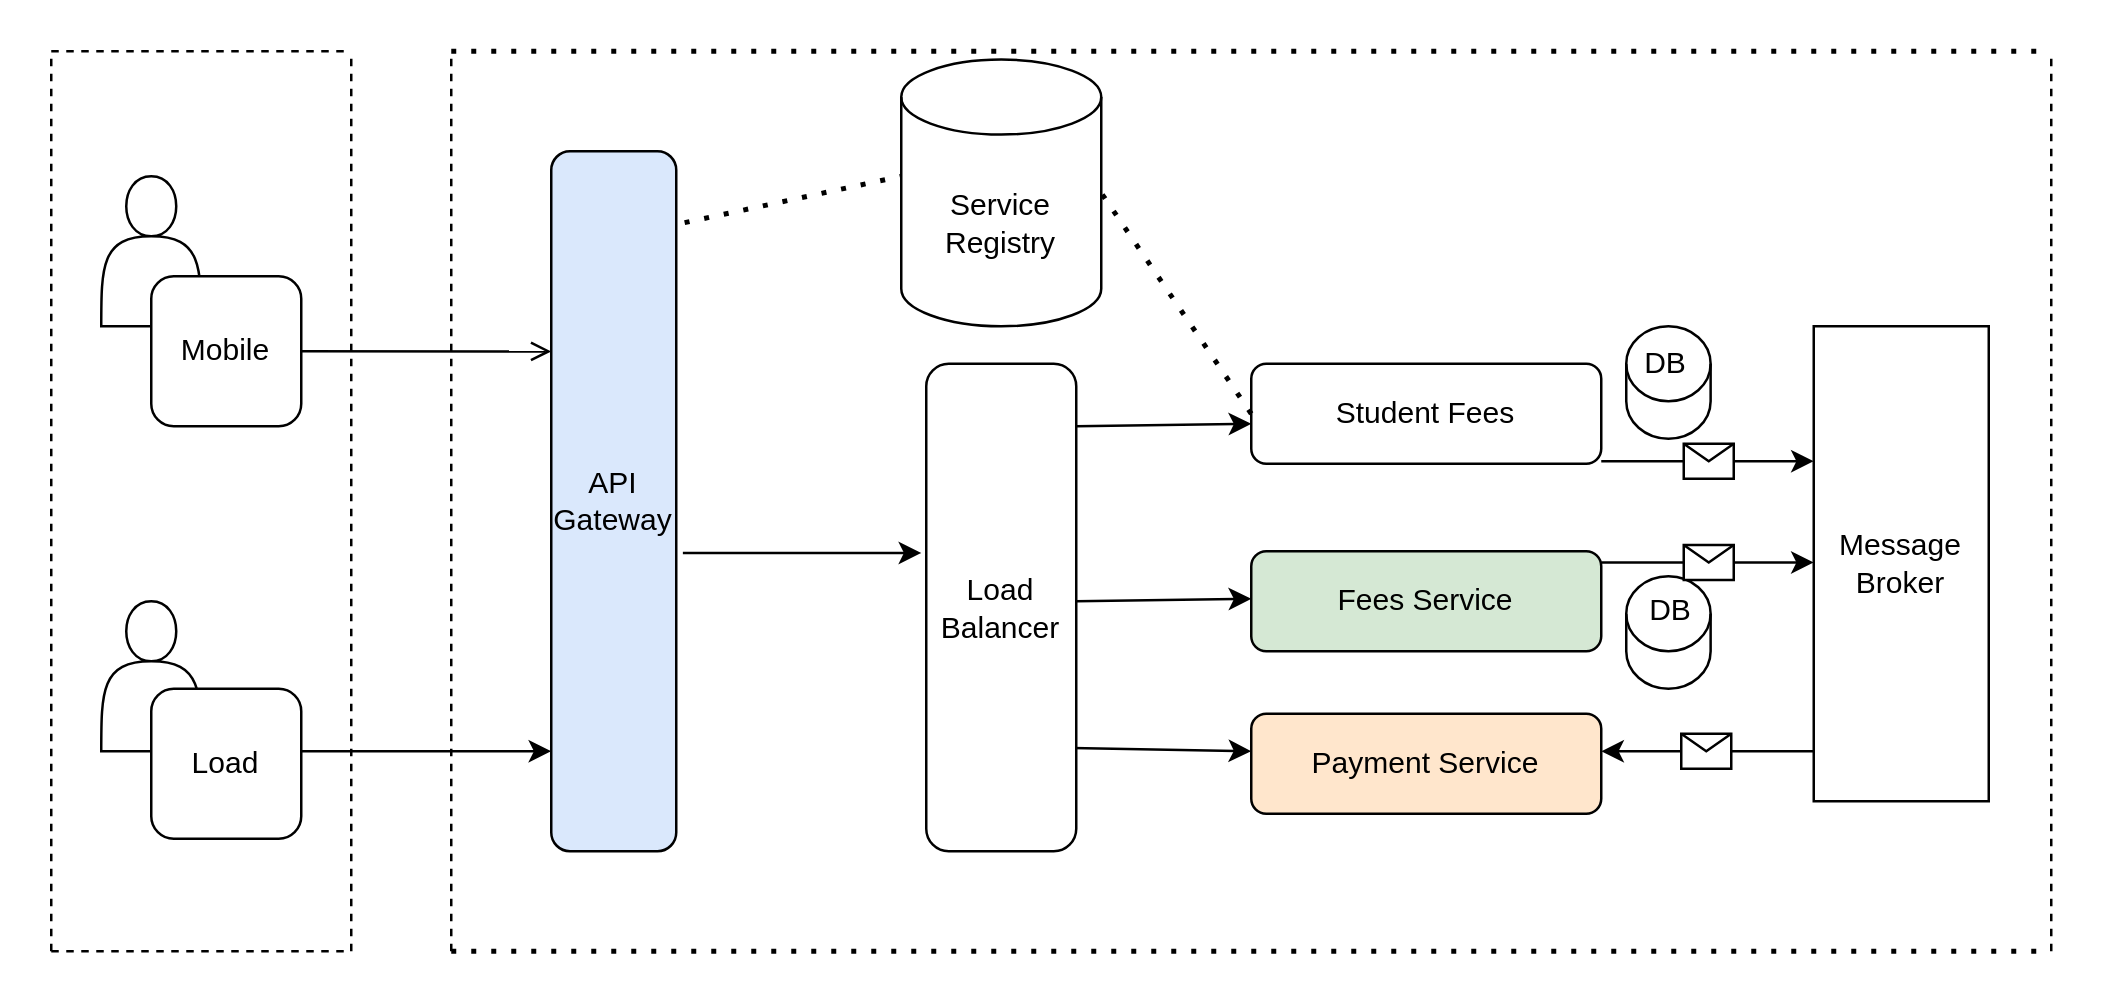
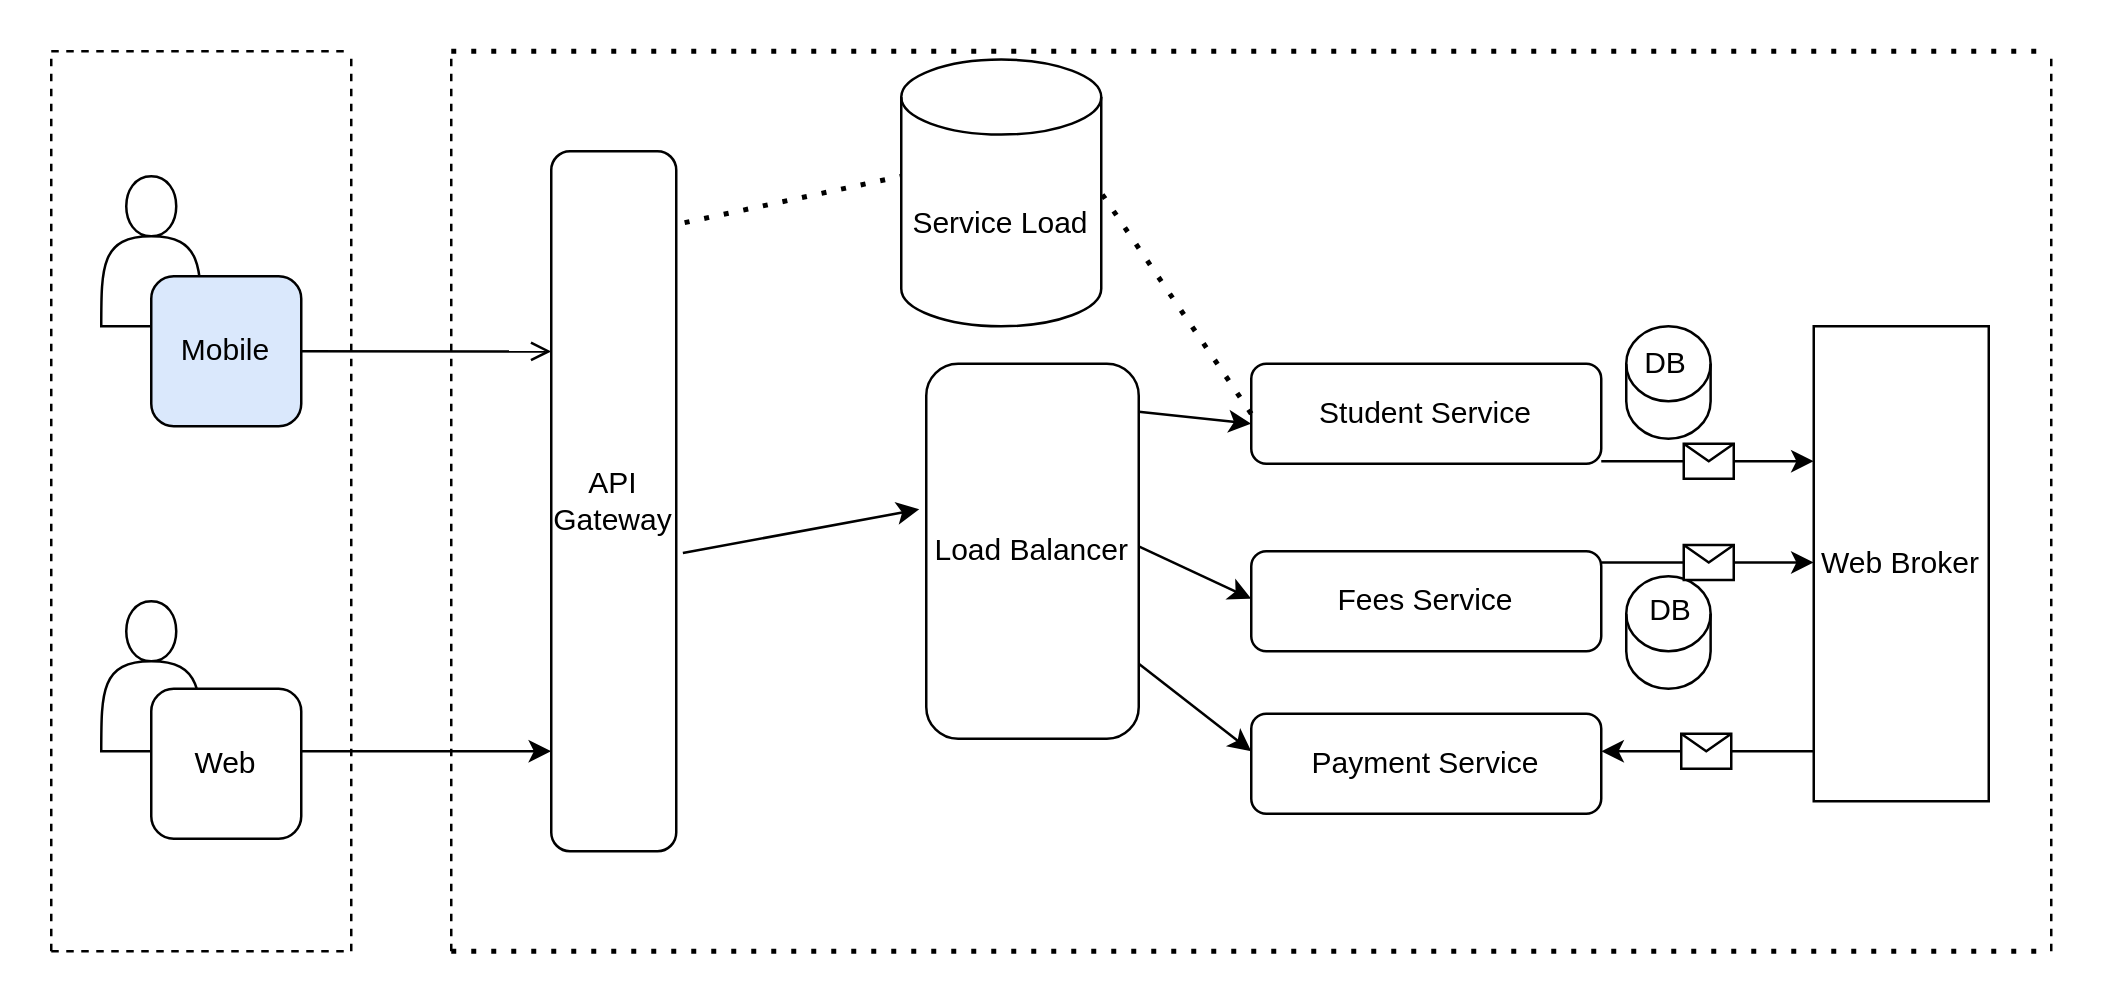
  <mxCell id="0" />
  <mxCell id="1" parent="0" />
  <mxCell id="2" value="" style="endArrow=none;dashed=1;html=1;rounded=0;" edge="1" parent="1"><mxGeometry width="50" height="50" relative="1" as="geometry"><mxPoint x="20" y="20" as="sourcePoint" /><mxPoint x="140" y="20" as="targetPoint" /></mxGeometry></mxCell>
  <mxCell id="3" value="" style="endArrow=none;dashed=1;html=1;rounded=0;" edge="1" parent="1"><mxGeometry width="50" height="50" relative="1" as="geometry"><mxPoint x="20" y="380" as="sourcePoint" /><mxPoint x="20" y="20" as="targetPoint" /></mxGeometry></mxCell>
  <mxCell id="4" value="" style="endArrow=none;dashed=1;html=1;rounded=0;" edge="1" parent="1"><mxGeometry width="50" height="50" relative="1" as="geometry"><mxPoint x="140" y="380" as="sourcePoint" /><mxPoint x="140" y="20" as="targetPoint" /></mxGeometry></mxCell>
  <mxCell id="5" value="" style="endArrow=none;dashed=1;html=1;rounded=0;" edge="1" parent="1"><mxGeometry width="50" height="50" relative="1" as="geometry"><mxPoint x="20" y="380" as="sourcePoint" /><mxPoint x="140" y="380" as="targetPoint" /></mxGeometry></mxCell>
  <mxCell id="6" value="" style="endArrow=none;dashed=1;html=1;rounded=0;" edge="1" parent="1"><mxGeometry width="50" height="50" relative="1" as="geometry"><mxPoint x="180" y="380" as="sourcePoint" /><mxPoint x="180" y="20" as="targetPoint" /></mxGeometry></mxCell>
  <mxCell id="7" value="" style="endArrow=none;dashed=1;html=1;rounded=0;" edge="1" parent="1"><mxGeometry width="50" height="50" relative="1" as="geometry"><mxPoint x="820" y="380" as="sourcePoint" /><mxPoint x="820" y="20" as="targetPoint" /></mxGeometry></mxCell>
  <mxCell id="8" value="" style="endArrow=none;dashed=1;html=1;dashPattern=1 3;strokeWidth=2;rounded=0;" edge="1" parent="1"><mxGeometry width="50" height="50" relative="1" as="geometry"><mxPoint x="180" y="20" as="sourcePoint" /><mxPoint x="820" y="20" as="targetPoint" /></mxGeometry></mxCell>
  <mxCell id="9" value="" style="endArrow=none;dashed=1;html=1;dashPattern=1 3;strokeWidth=2;rounded=0;" edge="1" parent="1"><mxGeometry width="50" height="50" relative="1" as="geometry"><mxPoint x="180" y="380" as="sourcePoint" /><mxPoint x="820" y="380" as="targetPoint" /></mxGeometry></mxCell>
- <mxCell id="10" value="API Gateway" style="rounded=1;whiteSpace=wrap;html=1;fillColor=#dae8fc;" vertex="1" parent="1"><mxGeometry x="220" y="60" width="50" height="280" as="geometry" /></mxCell>
- <mxCell id="11" value="Fees Service" style="rounded=1;whiteSpace=wrap;html=1;fillColor=#d5e8d4;" vertex="1" parent="1"><mxGeometry x="500" y="220" width="140" height="40" as="geometry" /></mxCell>
- <mxCell id="12" value="Payment Service" style="rounded=1;whiteSpace=wrap;html=1;fillColor=#ffe6cc;" vertex="1" parent="1"><mxGeometry x="500" y="285" width="140" height="40" as="geometry" /></mxCell>
+ <mxCell id="10" value="API Gateway" style="rounded=1;whiteSpace=wrap;html=1;" vertex="1" parent="1"><mxGeometry x="220" y="60" width="50" height="280" as="geometry" /></mxCell>
+ <mxCell id="11" value="Fees Service" style="rounded=1;whiteSpace=wrap;html=1;" vertex="1" parent="1"><mxGeometry x="500" y="220" width="140" height="40" as="geometry" /></mxCell>
+ <mxCell id="12" value="Payment Service" style="rounded=1;whiteSpace=wrap;html=1;" vertex="1" parent="1"><mxGeometry x="500" y="285" width="140" height="40" as="geometry" /></mxCell>
  <mxCell id="13" value="" style="shape=cylinder3;whiteSpace=wrap;html=1;boundedLbl=1;backgroundOutline=1;size=15;" vertex="1" parent="1"><mxGeometry x="650" y="230" width="33.75" height="45" as="geometry" /></mxCell>
- <mxCell id="14" value="Message Broker" style="rounded=0;whiteSpace=wrap;html=1;" vertex="1" parent="1"><mxGeometry x="725" y="130" width="70" height="190" as="geometry" /></mxCell>
- <mxCell id="15" value="Student Fees" style="rounded=1;whiteSpace=wrap;html=1;" vertex="1" parent="1"><mxGeometry x="500" y="145" width="140" height="40" as="geometry" /></mxCell>
+ <mxCell id="14" value="Web Broker" style="rounded=0;whiteSpace=wrap;html=1;" vertex="1" parent="1"><mxGeometry x="725" y="130" width="70" height="190" as="geometry" /></mxCell>
+ <mxCell id="15" value="Student Service" style="rounded=1;whiteSpace=wrap;html=1;" vertex="1" parent="1"><mxGeometry x="500" y="145" width="140" height="40" as="geometry" /></mxCell>
  <mxCell id="16" value="" style="endArrow=classic;html=1;rounded=0;exitX=1;exitY=0.128;exitDx=0;exitDy=0;exitPerimeter=0;" edge="1" parent="1" source="35"><mxGeometry width="50" height="50" relative="1" as="geometry"><mxPoint x="460" y="169" as="sourcePoint" /><mxPoint x="500" y="169" as="targetPoint" /><Array as="points" /></mxGeometry></mxCell>
  <mxCell id="17" value="" style="endArrow=classic;html=1;rounded=0;exitX=1;exitY=0.487;exitDx=0;exitDy=0;exitPerimeter=0;" edge="1" parent="1" source="35"><mxGeometry width="50" height="50" relative="1" as="geometry"><mxPoint x="460" y="239" as="sourcePoint" /><mxPoint x="500" y="239" as="targetPoint" /><Array as="points" /></mxGeometry></mxCell>
  <mxCell id="18" value="" style="endArrow=classic;html=1;rounded=0;exitX=0.973;exitY=0.788;exitDx=0;exitDy=0;exitPerimeter=0;" edge="1" parent="1" source="35"><mxGeometry width="50" height="50" relative="1" as="geometry"><mxPoint x="460" y="300" as="sourcePoint" /><mxPoint x="500" y="300" as="targetPoint" /><Array as="points" /></mxGeometry></mxCell>
  <mxCell id="19" value="" style="shape=actor;whiteSpace=wrap;html=1;" vertex="1" parent="1"><mxGeometry x="40" y="70" width="40" height="60" as="geometry" /></mxCell>
- <mxCell id="20" value="Mobile" style="rounded=1;whiteSpace=wrap;html=1;" vertex="1" parent="1"><mxGeometry x="60" y="110" width="60" height="60" as="geometry" /></mxCell>
+ <mxCell id="20" value="Mobile" style="rounded=1;whiteSpace=wrap;html=1;fillColor=#dae8fc;" vertex="1" parent="1"><mxGeometry x="60" y="110" width="60" height="60" as="geometry" /></mxCell>
  <mxCell id="21" value="" style="shape=actor;whiteSpace=wrap;html=1;" vertex="1" parent="1"><mxGeometry x="40" y="240" width="40" height="60" as="geometry" /></mxCell>
- <mxCell id="22" value="Load" style="rounded=1;whiteSpace=wrap;html=1;" vertex="1" parent="1"><mxGeometry x="60" y="275" width="60" height="60" as="geometry" /></mxCell>
+ <mxCell id="22" value="Web" style="rounded=1;whiteSpace=wrap;html=1;" vertex="1" parent="1"><mxGeometry x="60" y="275" width="60" height="60" as="geometry" /></mxCell>
  <mxCell id="23" value="" style="endArrow=open;html=1;rounded=0;exitX=1;exitY=0.5;exitDx=0;exitDy=0;entryX=0;entryY=0.286;entryDx=0;entryDy=0;entryPerimeter=0;" edge="1" parent="1" source="20" target="10"><mxGeometry width="50" height="50" relative="1" as="geometry"><mxPoint x="400" y="230" as="sourcePoint" /><mxPoint x="450" y="180" as="targetPoint" /></mxGeometry></mxCell>
  <mxCell id="24" value="" style="endArrow=classic;html=1;rounded=0;exitX=1;exitY=0.5;exitDx=0;exitDy=0;" edge="1" parent="1"><mxGeometry width="50" height="50" relative="1" as="geometry"><mxPoint x="120" y="300" as="sourcePoint" /><mxPoint x="220" y="300" as="targetPoint" /></mxGeometry></mxCell>
- <mxCell id="25" value="Service Registry" style="shape=cylinder3;whiteSpace=wrap;html=1;boundedLbl=1;backgroundOutline=1;size=15;" vertex="1" parent="1"><mxGeometry x="360" y="23.33" width="80" height="106.67" as="geometry" /></mxCell>
+ <mxCell id="25" value="Service Load" style="shape=cylinder3;whiteSpace=wrap;html=1;boundedLbl=1;backgroundOutline=1;size=15;" vertex="1" parent="1"><mxGeometry x="360" y="23.33" width="80" height="106.67" as="geometry" /></mxCell>
  <mxCell id="26" value="" style="shape=cylinder3;whiteSpace=wrap;html=1;boundedLbl=1;backgroundOutline=1;size=15;" vertex="1" parent="1"><mxGeometry x="650" y="130" width="33.75" height="45" as="geometry" /></mxCell>
  <mxCell id="27" value="DB" style="text;html=1;strokeColor=none;fillColor=none;align=center;verticalAlign=middle;whiteSpace=wrap;rounded=0;" vertex="1" parent="1"><mxGeometry x="636" y="130" width="60" height="30" as="geometry" /></mxCell>
  <mxCell id="28" value="DB" style="text;html=1;strokeColor=none;fillColor=none;align=center;verticalAlign=middle;whiteSpace=wrap;rounded=0;" vertex="1" parent="1"><mxGeometry x="638" y="229" width="60" height="30" as="geometry" /></mxCell>
  <mxCell id="29" value="" style="endArrow=classic;html=1;rounded=0;" edge="1" parent="1"><mxGeometry relative="1" as="geometry"><mxPoint x="640" y="184" as="sourcePoint" /><mxPoint x="725" y="184" as="targetPoint" /></mxGeometry></mxCell>
  <mxCell id="30" value="" style="shape=message;html=1;outlineConnect=0;" vertex="1" parent="29"><mxGeometry width="20" height="14" relative="1" as="geometry"><mxPoint x="-10" y="-7" as="offset" /></mxGeometry></mxCell>
  <mxCell id="31" value="" style="endArrow=classic;html=1;rounded=0;" edge="1" parent="1"><mxGeometry relative="1" as="geometry"><mxPoint x="640" y="224.5" as="sourcePoint" /><mxPoint x="725" y="224.5" as="targetPoint" /></mxGeometry></mxCell>
  <mxCell id="32" value="" style="shape=message;html=1;outlineConnect=0;" vertex="1" parent="31"><mxGeometry width="20" height="14" relative="1" as="geometry"><mxPoint x="-10" y="-7" as="offset" /></mxGeometry></mxCell>
  <mxCell id="33" value="" style="endArrow=classic;html=1;rounded=0;" edge="1" parent="1"><mxGeometry relative="1" as="geometry"><mxPoint x="725" y="300" as="sourcePoint" /><mxPoint x="640" y="300" as="targetPoint" /></mxGeometry></mxCell>
  <mxCell id="34" value="" style="shape=message;html=1;outlineConnect=0;" vertex="1" parent="33"><mxGeometry width="20" height="14" relative="1" as="geometry"><mxPoint x="-10" y="-7" as="offset" /></mxGeometry></mxCell>
- <mxCell id="35" value="Load Balancer" style="rounded=1;whiteSpace=wrap;html=1;" vertex="1" parent="1"><mxGeometry x="370" y="145" width="60" height="195" as="geometry" /></mxCell>
+ <mxCell id="35" value="Load Balancer" style="rounded=1;whiteSpace=wrap;html=1;" vertex="1" parent="1"><mxGeometry x="370" y="145" width="85" height="150" as="geometry" /></mxCell>
  <mxCell id="36" value="" style="endArrow=classic;html=1;rounded=0;exitX=1.053;exitY=0.574;exitDx=0;exitDy=0;exitPerimeter=0;entryX=-0.033;entryY=0.388;entryDx=0;entryDy=0;entryPerimeter=0;" edge="1" parent="1" source="10" target="35"><mxGeometry width="50" height="50" relative="1" as="geometry"><mxPoint x="380" y="230" as="sourcePoint" /><mxPoint x="430" y="180" as="targetPoint" /></mxGeometry></mxCell>
  <mxCell id="37" value="" style="endArrow=none;dashed=1;html=1;dashPattern=1 3;strokeWidth=2;rounded=0;exitX=0;exitY=0.5;exitDx=0;exitDy=0;entryX=1;entryY=0.5;entryDx=0;entryDy=0;entryPerimeter=0;" edge="1" parent="1" source="15" target="25"><mxGeometry width="50" height="50" relative="1" as="geometry"><mxPoint x="380" y="230" as="sourcePoint" /><mxPoint x="430" y="180" as="targetPoint" /></mxGeometry></mxCell>
  <mxCell id="38" value="" style="endArrow=none;dashed=1;html=1;dashPattern=1 3;strokeWidth=2;rounded=0;exitX=1.067;exitY=0.102;exitDx=0;exitDy=0;exitPerimeter=0;" edge="1" parent="1" source="10"><mxGeometry width="50" height="50" relative="1" as="geometry"><mxPoint x="310" y="120" as="sourcePoint" /><mxPoint x="360" y="70" as="targetPoint" /></mxGeometry></mxCell>
